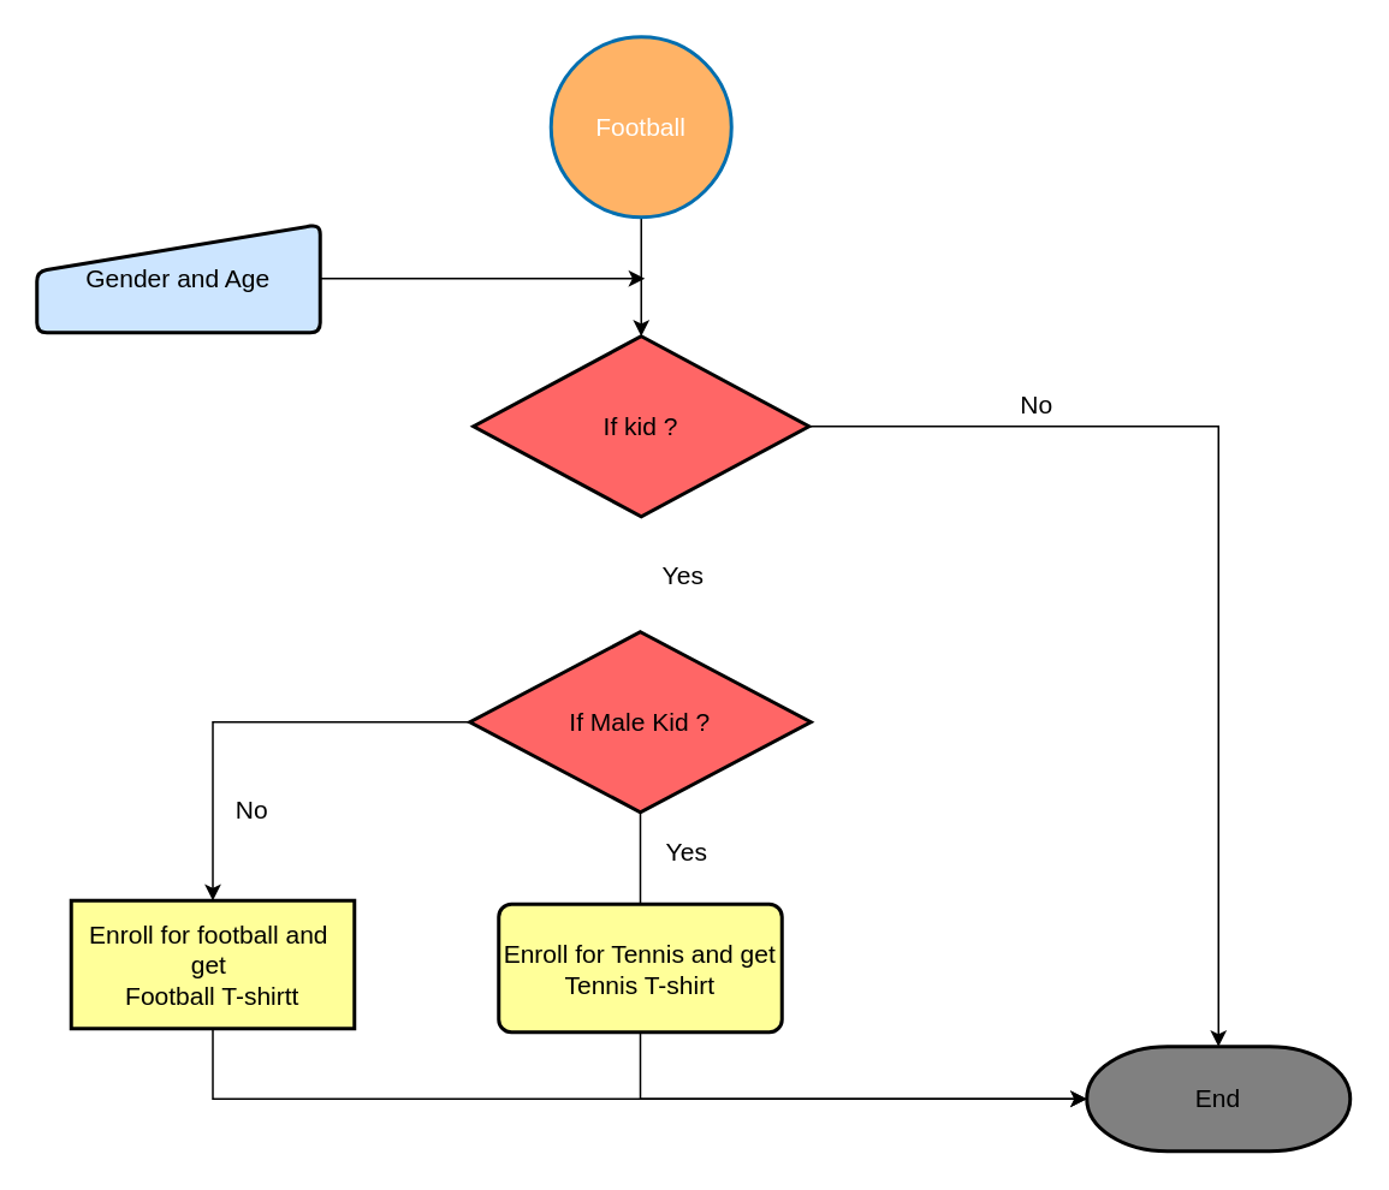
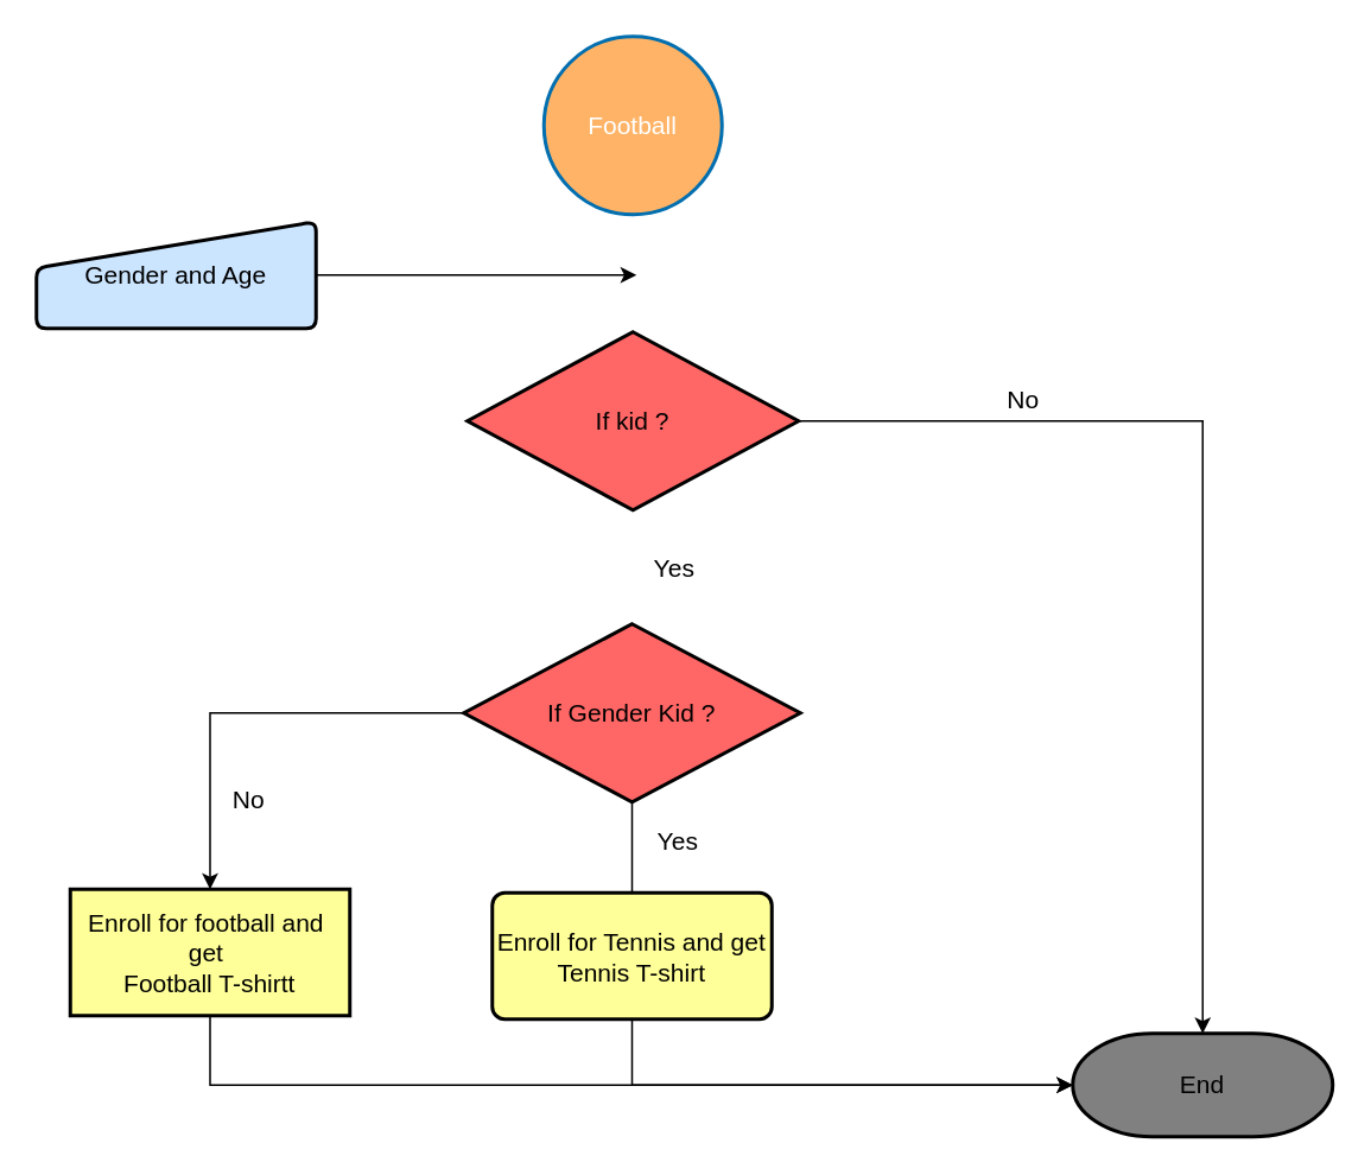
  <mxCell id="0" />
  <mxCell id="1" parent="0" />
- <mxCell id="2" style="edgeStyle=orthogonalEdgeStyle;rounded=0;orthogonalLoop=1;jettySize=auto;html=1;" edge="1" parent="1" source="3" target="5"><mxGeometry relative="1" as="geometry" /></mxCell>
  <mxCell id="3" value="&lt;font style=&quot;font-size: 14px&quot;&gt;Football&lt;/font&gt;" style="strokeWidth=2;html=1;shape=mxgraph.flowchart.start_2;whiteSpace=wrap;fillColor=#FFB366;strokeColor=#006EAF;fontColor=#ffffff;" vertex="1" parent="1"><mxGeometry x="305" y="20" width="100" height="100" as="geometry" /></mxCell>
  <mxCell id="4" style="edgeStyle=orthogonalEdgeStyle;rounded=0;orthogonalLoop=1;jettySize=auto;html=1;exitX=1;exitY=0.5;exitDx=0;exitDy=0;exitPerimeter=0;entryX=0.5;entryY=0;entryDx=0;entryDy=0;entryPerimeter=0;" edge="1" parent="1" source="5" target="10"><mxGeometry relative="1" as="geometry"><mxPoint x="614" y="474" as="targetPoint" /></mxGeometry></mxCell>
  <mxCell id="5" value="&lt;font style=&quot;font-size: 14px&quot;&gt;If kid ?&lt;/font&gt;" style="strokeWidth=2;html=1;shape=mxgraph.flowchart.decision;whiteSpace=wrap;fillColor=#FF6666;" vertex="1" parent="1"><mxGeometry x="262" y="186" width="186" height="100" as="geometry" /></mxCell>
  <mxCell id="6" style="edgeStyle=orthogonalEdgeStyle;rounded=0;orthogonalLoop=1;jettySize=auto;html=1;exitX=1;exitY=0.5;exitDx=0;exitDy=0;" edge="1" parent="1" source="7"><mxGeometry relative="1" as="geometry"><mxPoint x="357" y="154" as="targetPoint" /></mxGeometry></mxCell>
  <mxCell id="7" value="&lt;font style=&quot;font-size: 14px&quot;&gt;Gender and Age&lt;/font&gt;" style="html=1;strokeWidth=2;shape=manualInput;whiteSpace=wrap;rounded=1;size=26;arcSize=11;fillColor=#CCE5FF;" vertex="1" parent="1"><mxGeometry x="20" y="124" width="157" height="60" as="geometry" /></mxCell>
  <mxCell id="8" style="edgeStyle=orthogonalEdgeStyle;rounded=0;orthogonalLoop=1;jettySize=auto;html=1;exitX=0.5;exitY=1;exitDx=0;exitDy=0;entryX=0;entryY=0.5;entryDx=0;entryDy=0;entryPerimeter=0;" edge="1" parent="1" source="9" target="10"><mxGeometry relative="1" as="geometry" /></mxCell>
  <mxCell id="9" value="&lt;font style=&quot;font-size: 14px&quot;&gt;Enroll for Tennis and get&lt;br&gt;Tennis T-shirt&lt;/font&gt;" style="rounded=1;whiteSpace=wrap;html=1;absoluteArcSize=1;arcSize=14;strokeWidth=2;fillColor=#FFFF99;" vertex="1" parent="1"><mxGeometry x="276" y="501" width="157" height="71" as="geometry" /></mxCell>
  <mxCell id="10" value="&lt;font style=&quot;font-size: 14px&quot;&gt;End&lt;/font&gt;" style="strokeWidth=2;html=1;shape=mxgraph.flowchart.terminator;whiteSpace=wrap;fillColor=#808080;strokeColor=#000000;" vertex="1" parent="1"><mxGeometry x="602" y="580" width="146" height="58" as="geometry" /></mxCell>
  <mxCell id="11" value="&lt;font style=&quot;font-size: 14px&quot;&gt;No&lt;/font&gt;" style="text;html=1;align=center;verticalAlign=middle;resizable=0;points=[];;autosize=1;" vertex="1" parent="1"><mxGeometry x="560" y="214" width="28" height="19" as="geometry" /></mxCell>
  <mxCell id="12" style="edgeStyle=orthogonalEdgeStyle;rounded=0;orthogonalLoop=1;jettySize=auto;html=1;exitX=0.5;exitY=1;exitDx=0;exitDy=0;exitPerimeter=0;entryX=0.5;entryY=0;entryDx=0;entryDy=0;endArrow=none;" edge="1" parent="1" source="14" target="9"><mxGeometry relative="1" as="geometry" /></mxCell>
  <mxCell id="13" value="" style="edgeStyle=orthogonalEdgeStyle;rounded=0;orthogonalLoop=1;jettySize=auto;html=1;entryX=0.5;entryY=0;entryDx=0;entryDy=0;" edge="1" parent="1" source="14" target="16"><mxGeometry relative="1" as="geometry"><mxPoint x="180" y="390" as="targetPoint" /></mxGeometry></mxCell>
- <mxCell id="14" value="&lt;font style=&quot;font-size: 14px&quot;&gt;If Male Kid ?&lt;/font&gt;" style="strokeWidth=2;html=1;shape=mxgraph.flowchart.decision;whiteSpace=wrap;strokeColor=#000000;fillColor=#FF6666;" vertex="1" parent="1"><mxGeometry x="260" y="350" width="189" height="100" as="geometry" /></mxCell>
+ <mxCell id="14" value="&lt;font style=&quot;font-size: 14px&quot;&gt;If Gender Kid ?&lt;/font&gt;" style="strokeWidth=2;html=1;shape=mxgraph.flowchart.decision;whiteSpace=wrap;strokeColor=#000000;fillColor=#FF6666;" vertex="1" parent="1"><mxGeometry x="260" y="350" width="189" height="100" as="geometry" /></mxCell>
  <mxCell id="15" style="edgeStyle=orthogonalEdgeStyle;rounded=0;orthogonalLoop=1;jettySize=auto;html=1;exitX=0.5;exitY=1;exitDx=0;exitDy=0;entryX=0;entryY=0.5;entryDx=0;entryDy=0;entryPerimeter=0;" edge="1" parent="1" source="16" target="10"><mxGeometry relative="1" as="geometry" /></mxCell>
  <mxCell id="16" value="&lt;font style=&quot;font-size: 14px&quot;&gt;Enroll for football and&amp;nbsp; get&amp;nbsp;&lt;br&gt;Football T-shirtt&lt;/font&gt;" style="whiteSpace=wrap;html=1;absoluteArcSize=1;arcSize=14;strokeWidth=2;fillColor=#FFFF99;rounded=0;" vertex="1" parent="1"><mxGeometry x="39" y="499" width="157" height="71" as="geometry" /></mxCell>
  <mxCell id="17" value="&lt;font style=&quot;font-size: 14px&quot;&gt;Yes&lt;/font&gt;" style="text;html=1;align=center;verticalAlign=middle;resizable=0;points=[];;autosize=1;" vertex="1" parent="1"><mxGeometry x="363" y="462" width="33" height="19" as="geometry" /></mxCell>
  <mxCell id="18" value="&lt;font style=&quot;font-size: 14px&quot;&gt;No&lt;/font&gt;" style="text;html=1;align=center;verticalAlign=middle;resizable=0;points=[];;autosize=1;" vertex="1" parent="1"><mxGeometry x="125" y="439" width="28" height="19" as="geometry" /></mxCell>
  <mxCell id="19" value="&lt;font style=&quot;font-size: 14px&quot;&gt;Yes&lt;/font&gt;" style="text;html=1;align=center;verticalAlign=middle;resizable=0;points=[];;autosize=1;" vertex="1" parent="1"><mxGeometry x="361" y="309" width="33" height="19" as="geometry" /></mxCell>
